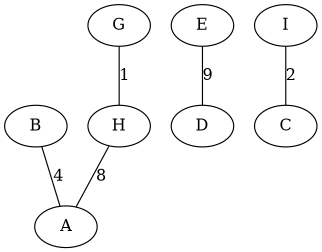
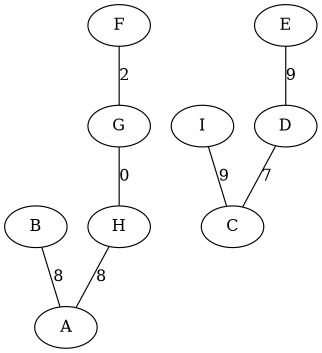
  graph {
    B
    A
    H
    D
    C
+   F
    G
    E
    I
-   B -- A [label=4]
+   B -- A [label=8]
    H -- A [label=8]
-   G -- H [label=1]
+   D -- C [label=7]
+   F -- G [label=2]
+   G -- H [label=0]
    E -- D [label=9]
-   I -- C [label=2]
+   I -- C [label=9]
  }
